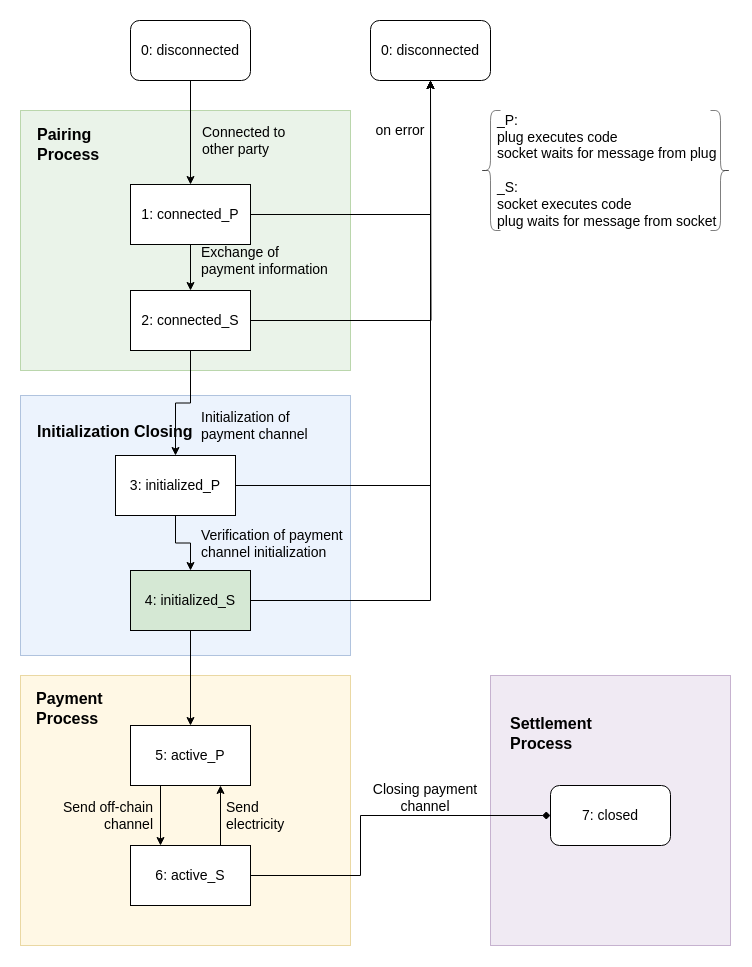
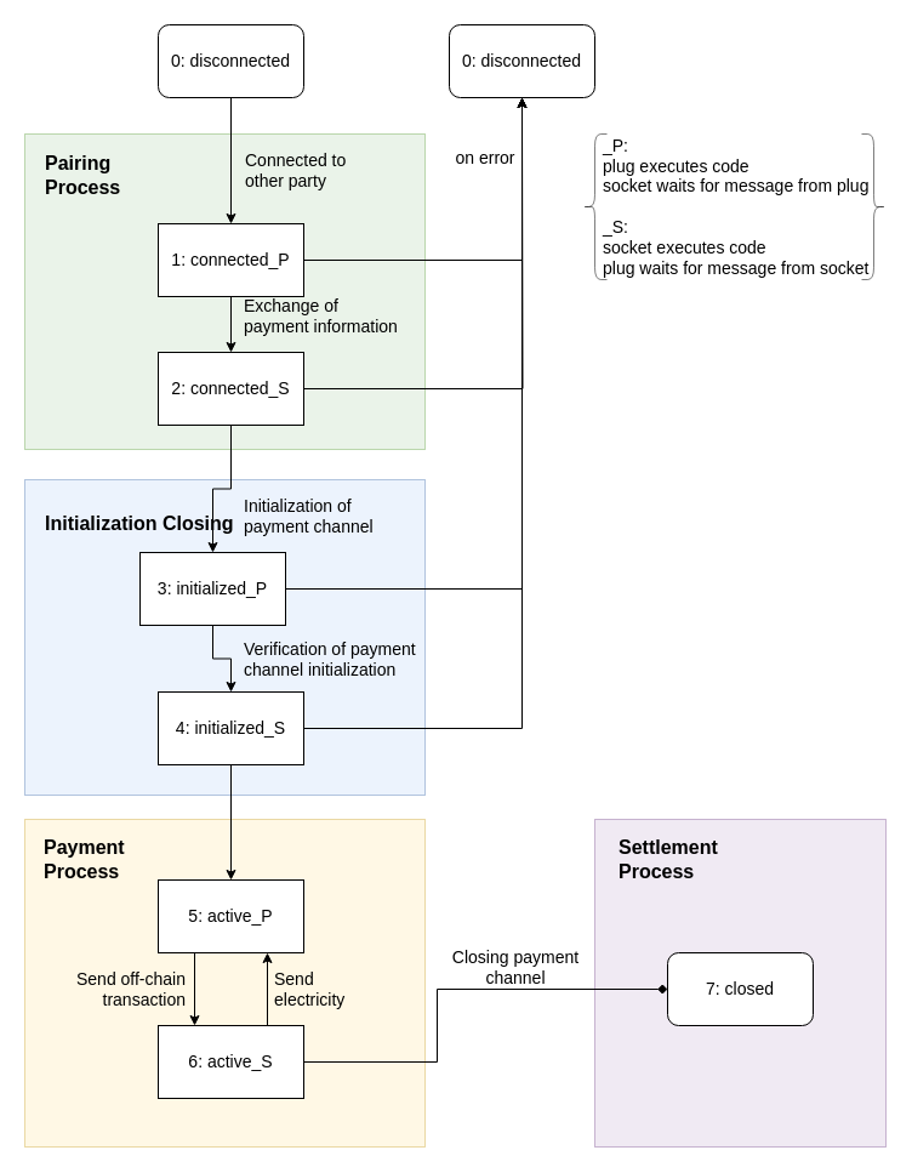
  <mxCell id="0" />
  <mxCell id="1" parent="0" />
  <mxCell id="2" value="" style="rounded=0;whiteSpace=wrap;html=1;fillColor=#dae8fc;strokeColor=#6c8ebf;opacity=50;fontSize=14;" parent="1" vertex="1"><mxGeometry x="20" y="395" width="330" height="260" as="geometry" /></mxCell>
  <mxCell id="3" value="" style="rounded=0;whiteSpace=wrap;html=1;fillColor=#e1d5e7;strokeColor=#9673a6;opacity=50;fontSize=14;" parent="1" vertex="1"><mxGeometry x="490" y="675" width="240" height="270" as="geometry" /></mxCell>
  <mxCell id="4" value="" style="rounded=0;whiteSpace=wrap;html=1;fillColor=#fff2cc;strokeColor=#d6b656;opacity=50;fontSize=14;" parent="1" vertex="1"><mxGeometry x="20" y="675" width="330" height="270" as="geometry" /></mxCell>
  <mxCell id="5" value="" style="rounded=0;whiteSpace=wrap;html=1;fillColor=#d5e8d4;strokeColor=#82b366;opacity=50;fontSize=14;" parent="1" vertex="1"><mxGeometry x="20" y="110" width="330" height="260" as="geometry" /></mxCell>
  <mxCell id="6" style="edgeStyle=orthogonalEdgeStyle;rounded=0;orthogonalLoop=1;jettySize=auto;html=1;exitX=0.5;exitY=1;exitDx=0;exitDy=0;entryX=0.5;entryY=0;entryDx=0;entryDy=0;fontSize=14;" parent="1" source="7" target="10" edge="1"><mxGeometry relative="1" as="geometry" /></mxCell>
  <mxCell id="7" value="0: disconnected" style="rounded=1;whiteSpace=wrap;html=1;fontSize=14;" parent="1" vertex="1"><mxGeometry x="130" y="20" width="120" height="60" as="geometry" /></mxCell>
  <mxCell id="8" style="edgeStyle=orthogonalEdgeStyle;rounded=0;orthogonalLoop=1;jettySize=auto;html=1;exitX=0.5;exitY=1;exitDx=0;exitDy=0;entryX=0.5;entryY=0;entryDx=0;entryDy=0;fontSize=14;" parent="1" source="10" target="13" edge="1"><mxGeometry relative="1" as="geometry" /></mxCell>
  <mxCell id="9" style="edgeStyle=orthogonalEdgeStyle;rounded=0;orthogonalLoop=1;jettySize=auto;html=1;exitX=1;exitY=0.5;exitDx=0;exitDy=0;entryX=0.5;entryY=1;entryDx=0;entryDy=0;fontSize=14;" parent="1" source="10" target="21" edge="1"><mxGeometry relative="1" as="geometry" /></mxCell>
  <mxCell id="10" value="1: connected_P&lt;br style=&quot;font-size: 14px;&quot;&gt;" style="rounded=0;whiteSpace=wrap;html=1;fontSize=14;" parent="1" vertex="1"><mxGeometry x="130" y="184" width="120" height="60" as="geometry" /></mxCell>
  <mxCell id="11" style="edgeStyle=orthogonalEdgeStyle;rounded=0;orthogonalLoop=1;jettySize=auto;html=1;exitX=0.5;exitY=1;exitDx=0;exitDy=0;entryX=0.5;entryY=0;entryDx=0;entryDy=0;fontSize=14;" parent="1" source="13" target="16" edge="1"><mxGeometry relative="1" as="geometry"><mxPoint x="190" y="415" as="sourcePoint" /></mxGeometry></mxCell>
  <mxCell id="12" style="edgeStyle=orthogonalEdgeStyle;rounded=0;orthogonalLoop=1;jettySize=auto;html=1;exitX=1;exitY=0.5;exitDx=0;exitDy=0;fontSize=14;" parent="1" source="13" edge="1"><mxGeometry relative="1" as="geometry"><mxPoint x="430" y="80" as="targetPoint" /></mxGeometry></mxCell>
  <mxCell id="13" value="2: connected_S" style="rounded=0;whiteSpace=wrap;html=1;fontSize=14;" parent="1" vertex="1"><mxGeometry x="130" y="290" width="120" height="60" as="geometry" /></mxCell>
  <mxCell id="14" style="edgeStyle=orthogonalEdgeStyle;rounded=0;orthogonalLoop=1;jettySize=auto;html=1;exitX=0.5;exitY=1;exitDx=0;exitDy=0;entryX=0.5;entryY=0;entryDx=0;entryDy=0;fontSize=14;" parent="1" source="16" target="19" edge="1"><mxGeometry relative="1" as="geometry" /></mxCell>
  <mxCell id="15" style="edgeStyle=orthogonalEdgeStyle;rounded=0;orthogonalLoop=1;jettySize=auto;html=1;exitX=1;exitY=0.5;exitDx=0;exitDy=0;entryX=0.5;entryY=1;entryDx=0;entryDy=0;fontSize=14;" parent="1" source="16" target="21" edge="1"><mxGeometry relative="1" as="geometry" /></mxCell>
  <mxCell id="16" value="3: initialized_P&lt;br style=&quot;font-size: 14px;&quot;&gt;" style="rounded=0;whiteSpace=wrap;html=1;fontSize=14;" parent="1" vertex="1"><mxGeometry x="115" y="455" width="120" height="60" as="geometry" /></mxCell>
  <mxCell id="17" style="edgeStyle=orthogonalEdgeStyle;rounded=0;orthogonalLoop=1;jettySize=auto;html=1;exitX=1;exitY=0.5;exitDx=0;exitDy=0;entryX=0.5;entryY=1;entryDx=0;entryDy=0;fontSize=14;" parent="1" source="19" target="21" edge="1"><mxGeometry relative="1" as="geometry"><mxPoint x="390" y="180" as="targetPoint" /></mxGeometry></mxCell>
  <mxCell id="18" style="edgeStyle=orthogonalEdgeStyle;rounded=0;orthogonalLoop=1;jettySize=auto;html=1;exitX=0.5;exitY=1;exitDx=0;exitDy=0;entryX=0.5;entryY=0;entryDx=0;entryDy=0;fontSize=14;" parent="1" source="19" target="24" edge="1"><mxGeometry relative="1" as="geometry" /></mxCell>
- <mxCell id="19" value="4: initialized_S&lt;br style=&quot;font-size: 14px;&quot;&gt;" style="rounded=0;whiteSpace=wrap;html=1;fontSize=14;fillColor=#d5e8d4;" parent="1" vertex="1"><mxGeometry x="130" y="570" width="120" height="60" as="geometry" /></mxCell>
+ <mxCell id="19" value="4: initialized_S&lt;br style=&quot;font-size: 14px;&quot;&gt;" style="rounded=0;whiteSpace=wrap;html=1;fontSize=14;" parent="1" vertex="1"><mxGeometry x="130" y="570" width="120" height="60" as="geometry" /></mxCell>
  <mxCell id="20" value="&lt;b style=&quot;font-size: 16px;&quot;&gt;&lt;font style=&quot;font-size: 16px;&quot;&gt;Pairing Process&lt;/font&gt;&lt;/b&gt;" style="text;html=1;strokeColor=none;fillColor=none;align=left;verticalAlign=middle;whiteSpace=wrap;rounded=0;fontSize=16;" parent="1" vertex="1"><mxGeometry x="35" y="129" width="110" height="30" as="geometry" /></mxCell>
  <mxCell id="21" value="0: disconnected" style="rounded=1;whiteSpace=wrap;html=1;fontSize=14;" parent="1" vertex="1"><mxGeometry x="370" y="20" width="120" height="60" as="geometry" /></mxCell>
  <mxCell id="22" value="on error" style="text;html=1;strokeColor=none;fillColor=none;align=center;verticalAlign=middle;whiteSpace=wrap;rounded=0;fontSize=14;" parent="1" vertex="1"><mxGeometry x="370" y="120" width="60" height="20" as="geometry" /></mxCell>
  <mxCell id="23" style="edgeStyle=orthogonalEdgeStyle;rounded=0;orthogonalLoop=1;jettySize=auto;html=1;exitX=0.25;exitY=1;exitDx=0;exitDy=0;entryX=0.25;entryY=0;entryDx=0;entryDy=0;fontSize=14;" parent="1" source="24" target="27" edge="1"><mxGeometry relative="1" as="geometry" /></mxCell>
  <mxCell id="24" value="5: active_P" style="rounded=0;whiteSpace=wrap;html=1;fontSize=14;" parent="1" vertex="1"><mxGeometry x="130" y="725" width="120" height="60" as="geometry" /></mxCell>
  <mxCell id="25" style="edgeStyle=orthogonalEdgeStyle;rounded=0;orthogonalLoop=1;jettySize=auto;html=1;exitX=0.75;exitY=0;exitDx=0;exitDy=0;entryX=0.75;entryY=1;entryDx=0;entryDy=0;fontSize=14;" parent="1" source="27" target="24" edge="1"><mxGeometry relative="1" as="geometry" /></mxCell>
  <mxCell id="26" style="edgeStyle=orthogonalEdgeStyle;rounded=0;orthogonalLoop=1;jettySize=auto;html=1;exitX=1;exitY=0.5;exitDx=0;exitDy=0;entryX=0;entryY=0.5;entryDx=0;entryDy=0;fontSize=14;endArrow=diamond;" parent="1" source="27" target="30" edge="1"><mxGeometry relative="1" as="geometry"><Array as="points"><mxPoint x="360" y="875" /><mxPoint x="360" y="815" /></Array></mxGeometry></mxCell>
  <mxCell id="27" value="6: active_S" style="rounded=0;whiteSpace=wrap;html=1;fontSize=14;" parent="1" vertex="1"><mxGeometry x="130" y="845" width="120" height="60" as="geometry" /></mxCell>
  <mxCell id="28" value="&lt;div style=&quot;text-align: left&quot;&gt;&lt;b&gt;&lt;font style=&quot;font-size: 16px&quot;&gt;Payment Process&lt;/font&gt;&lt;/b&gt;&lt;/div&gt;" style="text;html=1;strokeColor=none;fillColor=none;align=center;verticalAlign=middle;whiteSpace=wrap;rounded=0;fontSize=14;" parent="1" vertex="1"><mxGeometry x="35" y="690" width="120" height="35" as="geometry" /></mxCell>
- <mxCell id="29" value="&lt;div style=&quot;text-align: left&quot;&gt;&lt;b&gt;&lt;font style=&quot;font-size: 16px&quot;&gt;Settlement Process&lt;/font&gt;&lt;/b&gt;&lt;/div&gt;" style="text;html=1;strokeColor=none;fillColor=none;align=center;verticalAlign=middle;whiteSpace=wrap;rounded=0;fontSize=14;" parent="1" vertex="1"><mxGeometry x="509" y="715" width="140" height="35" as="geometry" /></mxCell>
+ <mxCell id="29" value="&lt;div style=&quot;text-align: left&quot;&gt;&lt;b&gt;&lt;font style=&quot;font-size: 16px&quot;&gt;Settlement Process&lt;/font&gt;&lt;/b&gt;&lt;/div&gt;" style="text;html=1;strokeColor=none;fillColor=none;align=center;verticalAlign=middle;whiteSpace=wrap;rounded=0;fontSize=14;" parent="1" vertex="1"><mxGeometry x="509" y="690" width="140" height="35" as="geometry" /></mxCell>
  <mxCell id="30" value="7: closed&lt;br style=&quot;font-size: 14px;&quot;&gt;" style="rounded=1;whiteSpace=wrap;html=1;fontSize=14;" parent="1" vertex="1"><mxGeometry x="550" y="785" width="120" height="60" as="geometry" /></mxCell>
  <mxCell id="31" value="Connected to other party" style="text;html=1;strokeColor=none;fillColor=none;align=left;verticalAlign=middle;whiteSpace=wrap;rounded=0;fontSize=14;" parent="1" vertex="1"><mxGeometry x="200" y="130" width="100" height="20" as="geometry" /></mxCell>
  <mxCell id="32" value="&lt;div style=&quot;text-align: left; font-size: 14px;&quot;&gt;&lt;span style=&quot;font-size: 14px;&quot;&gt;Exchange of payment information&lt;/span&gt;&lt;/div&gt;" style="text;html=1;strokeColor=none;fillColor=none;align=center;verticalAlign=middle;whiteSpace=wrap;rounded=0;fontSize=14;" parent="1" vertex="1"><mxGeometry x="200" y="250" width="130" height="20" as="geometry" /></mxCell>
  <mxCell id="33" value="&lt;div style=&quot;text-align: left; font-size: 14px;&quot;&gt;&lt;span style=&quot;font-size: 14px;&quot;&gt;Initialization of payment channel&lt;/span&gt;&lt;/div&gt;" style="text;html=1;strokeColor=none;fillColor=none;align=center;verticalAlign=middle;whiteSpace=wrap;rounded=0;fontSize=14;" parent="1" vertex="1"><mxGeometry x="200" y="415" width="120" height="20" as="geometry" /></mxCell>
  <mxCell id="34" value="&lt;div style=&quot;text-align: left; font-size: 14px;&quot;&gt;&lt;span style=&quot;font-size: 14px;&quot;&gt;Verification of payment channel initialization&lt;/span&gt;&lt;/div&gt;" style="text;html=1;strokeColor=none;fillColor=none;align=center;verticalAlign=middle;whiteSpace=wrap;rounded=0;fontSize=14;" parent="1" vertex="1"><mxGeometry x="200" y="532.5" width="150" height="20" as="geometry" /></mxCell>
- <mxCell id="35" value="Send off-chain channel" style="text;html=1;strokeColor=none;fillColor=none;align=right;verticalAlign=middle;whiteSpace=wrap;rounded=0;fontSize=14;" parent="1" vertex="1"><mxGeometry x="50" y="805" width="105" height="20" as="geometry" /></mxCell>
+ <mxCell id="35" value="Send off-chain transaction" style="text;html=1;strokeColor=none;fillColor=none;align=right;verticalAlign=middle;whiteSpace=wrap;rounded=0;fontSize=14;" parent="1" vertex="1"><mxGeometry x="50" y="805" width="105" height="20" as="geometry" /></mxCell>
  <mxCell id="36" value="&lt;div style=&quot;text-align: left; font-size: 14px;&quot;&gt;&lt;span style=&quot;font-size: 14px;&quot;&gt;Send electricity&lt;/span&gt;&lt;/div&gt;" style="text;html=1;strokeColor=none;fillColor=none;align=center;verticalAlign=middle;whiteSpace=wrap;rounded=0;fontSize=14;" parent="1" vertex="1"><mxGeometry x="225" y="805" width="95" height="20" as="geometry" /></mxCell>
  <mxCell id="37" value="Closing payment channel" style="text;html=1;strokeColor=none;fillColor=none;align=center;verticalAlign=middle;whiteSpace=wrap;rounded=0;fontSize=14;" parent="1" vertex="1"><mxGeometry x="360" y="787" width="130" height="20" as="geometry" /></mxCell>
  <mxCell id="38" value="&lt;b&gt;&lt;font style=&quot;font-size: 16px&quot;&gt;Initialization Closing&lt;/font&gt;&lt;/b&gt;" style="text;html=1;strokeColor=none;fillColor=none;align=left;verticalAlign=middle;whiteSpace=wrap;rounded=0;fontSize=14;" parent="1" vertex="1"><mxGeometry x="35" y="413" width="160" height="35" as="geometry" /></mxCell>
  <mxCell id="39" value="_P:&lt;br style=&quot;font-size: 14px;&quot;&gt;plug executes code&lt;br style=&quot;font-size: 14px;&quot;&gt;socket waits for message from plug&lt;br style=&quot;font-size: 14px;&quot;&gt;&lt;br style=&quot;font-size: 14px;&quot;&gt;_S:&lt;br style=&quot;font-size: 14px;&quot;&gt;socket executes code&lt;br style=&quot;font-size: 14px;&quot;&gt;plug waits for message from socket" style="text;html=1;strokeColor=none;fillColor=none;align=left;verticalAlign=middle;whiteSpace=wrap;rounded=0;opacity=50;fontSize=14;" parent="1" vertex="1"><mxGeometry x="495" y="110" width="230" height="120" as="geometry" /></mxCell>
  <mxCell id="40" value="" style="shape=curlyBracket;whiteSpace=wrap;html=1;rounded=1;strokeColor=#000000;fillColor=none;opacity=50;align=left;fontSize=14;" parent="1" vertex="1"><mxGeometry x="480" y="110" width="20" height="120" as="geometry" /></mxCell>
  <mxCell id="41" value="" style="shape=curlyBracket;whiteSpace=wrap;html=1;rounded=1;strokeColor=#000000;fillColor=none;opacity=50;align=left;rotation=180;fontSize=14;" parent="1" vertex="1"><mxGeometry x="710" y="110" width="20" height="120" as="geometry" /></mxCell>
